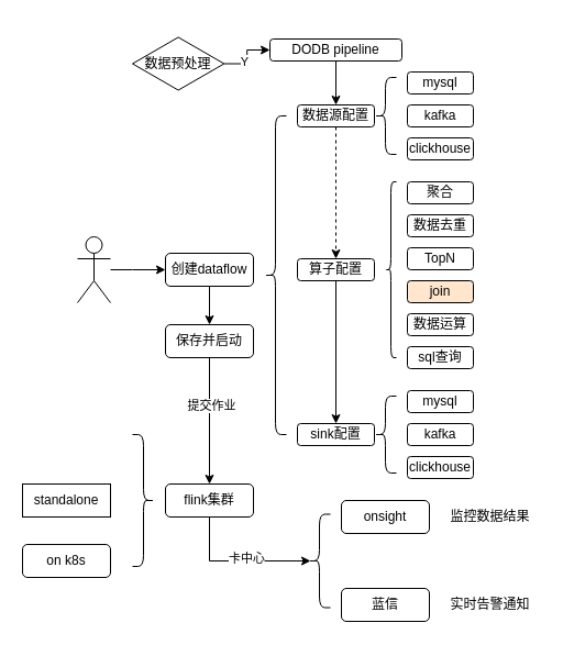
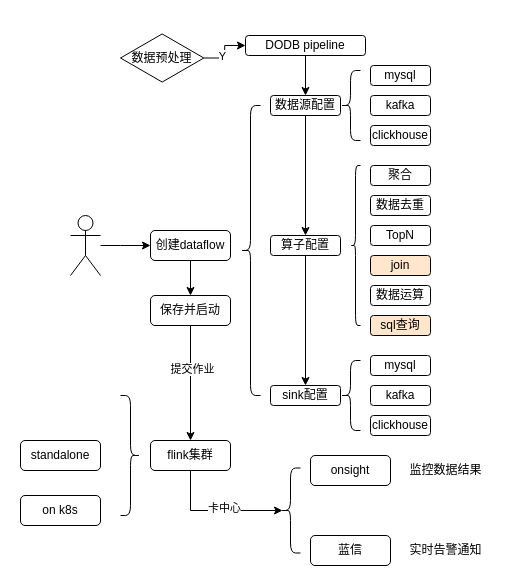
  <mxCell id="0" />
  <mxCell id="1" parent="0" />
  <mxCell id="2" value="" style="edgeStyle=orthogonalEdgeStyle;rounded=0;orthogonalLoop=1;jettySize=auto;html=1;" parent="1" source="3" target="5" edge="1"><mxGeometry relative="1" as="geometry"><Array as="points"><mxPoint x="120" y="245" /><mxPoint x="120" y="245" /></Array></mxGeometry></mxCell>
  <mxCell id="3" value="" style="shape=umlActor;verticalLabelPosition=bottom;verticalAlign=top;html=1;outlineConnect=0;" parent="1" vertex="1"><mxGeometry x="70" y="215" width="30" height="60" as="geometry" /></mxCell>
  <mxCell id="4" value="" style="edgeStyle=orthogonalEdgeStyle;rounded=0;orthogonalLoop=1;jettySize=auto;html=1;" parent="1" source="5" target="10" edge="1"><mxGeometry relative="1" as="geometry" /></mxCell>
  <mxCell id="5" value="创建dataflow" style="rounded=1;whiteSpace=wrap;html=1;" parent="1" vertex="1"><mxGeometry x="150" y="230" width="80" height="30" as="geometry" /></mxCell>
- <mxCell id="6" value="" style="edgeStyle=orthogonalEdgeStyle;rounded=0;orthogonalLoop=1;jettySize=auto;html=1;dashed=1;" parent="1" source="7" target="13" edge="1"><mxGeometry relative="1" as="geometry" /></mxCell>
+ <mxCell id="6" value="" style="edgeStyle=orthogonalEdgeStyle;rounded=0;orthogonalLoop=1;jettySize=auto;html=1;" parent="1" source="7" target="13" edge="1"><mxGeometry relative="1" as="geometry" /></mxCell>
  <mxCell id="7" value="数据源配置" style="rounded=1;whiteSpace=wrap;html=1;" parent="1" vertex="1"><mxGeometry x="270" y="95" width="70" height="20" as="geometry" /></mxCell>
  <mxCell id="8" value="" style="edgeStyle=orthogonalEdgeStyle;rounded=0;orthogonalLoop=1;jettySize=auto;html=1;" parent="1" source="10" target="37" edge="1"><mxGeometry relative="1" as="geometry" /></mxCell>
  <mxCell id="9" value="提交作业" style="edgeLabel;html=1;align=center;verticalAlign=middle;resizable=0;points=[];" parent="8" vertex="1" connectable="0"><mxGeometry x="-0.244" y="1" relative="1" as="geometry"><mxPoint as="offset" /></mxGeometry></mxCell>
  <mxCell id="10" value="保存并启动" style="rounded=1;whiteSpace=wrap;html=1;" parent="1" vertex="1"><mxGeometry x="150" y="295" width="80" height="30" as="geometry" /></mxCell>
  <mxCell id="11" value="" style="shape=curlyBracket;whiteSpace=wrap;html=1;rounded=1;size=0.5;" parent="1" vertex="1"><mxGeometry x="240" y="105" width="20" height="290" as="geometry" /></mxCell>
  <mxCell id="12" value="" style="edgeStyle=orthogonalEdgeStyle;rounded=0;orthogonalLoop=1;jettySize=auto;html=1;" parent="1" source="13" target="14" edge="1"><mxGeometry relative="1" as="geometry" /></mxCell>
  <mxCell id="13" value="算子配置" style="rounded=1;whiteSpace=wrap;html=1;" parent="1" vertex="1"><mxGeometry x="270" y="235" width="70" height="20" as="geometry" /></mxCell>
  <mxCell id="14" value="sink配置" style="rounded=1;whiteSpace=wrap;html=1;" parent="1" vertex="1"><mxGeometry x="270" y="385" width="70" height="20" as="geometry" /></mxCell>
  <mxCell id="15" value="" style="shape=curlyBracket;whiteSpace=wrap;html=1;rounded=1;" parent="1" vertex="1"><mxGeometry x="340" y="70" width="20" height="70" as="geometry" /></mxCell>
  <mxCell id="16" value="mysql" style="rounded=1;whiteSpace=wrap;html=1;" parent="1" vertex="1"><mxGeometry x="370" y="65" width="60" height="20" as="geometry" /></mxCell>
  <mxCell id="17" value="" style="shape=curlyBracket;whiteSpace=wrap;html=1;rounded=1;size=0.5;" parent="1" vertex="1"><mxGeometry x="350" y="165" width="10" height="160" as="geometry" /></mxCell>
  <mxCell id="18" value="kafka" style="rounded=1;whiteSpace=wrap;html=1;" parent="1" vertex="1"><mxGeometry x="370" y="95" width="60" height="20" as="geometry" /></mxCell>
  <mxCell id="19" value="clickhouse" style="rounded=1;whiteSpace=wrap;html=1;" parent="1" vertex="1"><mxGeometry x="370" y="125" width="60" height="20" as="geometry" /></mxCell>
  <mxCell id="20" value="聚合" style="rounded=1;whiteSpace=wrap;html=1;" parent="1" vertex="1"><mxGeometry x="370" y="165" width="60" height="20" as="geometry" /></mxCell>
  <mxCell id="21" value="数据去重" style="rounded=1;whiteSpace=wrap;html=1;" parent="1" vertex="1"><mxGeometry x="370" y="195" width="60" height="20" as="geometry" /></mxCell>
  <mxCell id="22" value="TopN" style="rounded=1;whiteSpace=wrap;html=1;" parent="1" vertex="1"><mxGeometry x="370" y="225" width="60" height="20" as="geometry" /></mxCell>
  <mxCell id="23" value="join" style="rounded=1;whiteSpace=wrap;html=1;fillColor=#ffe6cc;" parent="1" vertex="1"><mxGeometry x="370" y="255" width="60" height="20" as="geometry" /></mxCell>
  <mxCell id="24" value="数据运算" style="rounded=1;whiteSpace=wrap;html=1;" parent="1" vertex="1"><mxGeometry x="370" y="285" width="60" height="20" as="geometry" /></mxCell>
- <mxCell id="25" value="sql查询" style="rounded=1;whiteSpace=wrap;html=1;" parent="1" vertex="1"><mxGeometry x="370" y="315" width="60" height="20" as="geometry" /></mxCell>
+ <mxCell id="25" value="sql查询" style="rounded=1;whiteSpace=wrap;html=1;fillColor=#ffe6cc;" parent="1" vertex="1"><mxGeometry x="370" y="315" width="60" height="20" as="geometry" /></mxCell>
  <mxCell id="26" value="" style="shape=curlyBracket;whiteSpace=wrap;html=1;rounded=1;" parent="1" vertex="1"><mxGeometry x="340" y="360" width="20" height="70" as="geometry" /></mxCell>
  <mxCell id="27" value="mysql" style="rounded=1;whiteSpace=wrap;html=1;" parent="1" vertex="1"><mxGeometry x="370" y="355" width="60" height="20" as="geometry" /></mxCell>
  <mxCell id="28" value="kafka" style="rounded=1;whiteSpace=wrap;html=1;" parent="1" vertex="1"><mxGeometry x="370" y="385" width="60" height="20" as="geometry" /></mxCell>
  <mxCell id="29" value="clickhouse" style="rounded=1;whiteSpace=wrap;html=1;" parent="1" vertex="1"><mxGeometry x="370" y="415" width="60" height="20" as="geometry" /></mxCell>
  <mxCell id="30" value="" style="edgeStyle=orthogonalEdgeStyle;rounded=0;orthogonalLoop=1;jettySize=auto;html=1;" parent="1" source="31" target="7" edge="1"><mxGeometry relative="1" as="geometry" /></mxCell>
  <mxCell id="31" value="DODB pipeline" style="rounded=1;whiteSpace=wrap;html=1;" parent="1" vertex="1"><mxGeometry x="245" y="35" width="120" height="20" as="geometry" /></mxCell>
  <mxCell id="32" value="" style="edgeStyle=orthogonalEdgeStyle;rounded=0;orthogonalLoop=1;jettySize=auto;html=1;" parent="1" source="34" target="31" edge="1"><mxGeometry relative="1" as="geometry" /></mxCell>
  <mxCell id="33" value="Y" style="edgeLabel;html=1;align=center;verticalAlign=middle;resizable=0;points=[];" parent="32" vertex="1" connectable="0"><mxGeometry x="-0.16" y="3" relative="1" as="geometry"><mxPoint as="offset" /></mxGeometry></mxCell>
  <mxCell id="34" value="数据预处理" style="html=1;whiteSpace=wrap;aspect=fixed;shape=isoRectangle;" parent="1" vertex="1"><mxGeometry x="120" y="20" width="83.33" height="75" as="geometry" /></mxCell>
  <mxCell id="35" style="edgeStyle=orthogonalEdgeStyle;rounded=0;orthogonalLoop=1;jettySize=auto;html=1;entryX=0.1;entryY=0.5;entryDx=0;entryDy=0;entryPerimeter=0;" parent="1" source="37" target="41" edge="1"><mxGeometry relative="1" as="geometry"><Array as="points"><mxPoint x="190" y="510" /></Array></mxGeometry></mxCell>
  <mxCell id="36" value="卡中心" style="edgeLabel;html=1;align=center;verticalAlign=middle;resizable=0;points=[];" parent="35" vertex="1" connectable="0"><mxGeometry x="0.103" y="3" relative="1" as="geometry"><mxPoint as="offset" /></mxGeometry></mxCell>
  <mxCell id="37" value="flink集群" style="rounded=1;whiteSpace=wrap;html=1;" parent="1" vertex="1"><mxGeometry x="150" y="440" width="80" height="30" as="geometry" /></mxCell>
  <mxCell id="38" value="" style="shape=curlyBracket;whiteSpace=wrap;html=1;rounded=1;flipH=1;" parent="1" vertex="1"><mxGeometry x="120" y="395" width="20" height="120" as="geometry" /></mxCell>
- <mxCell id="39" value="standalone" style="whiteSpace=wrap;html=1;rounded=0;" parent="1" vertex="1"><mxGeometry x="20" y="440" width="80" height="30" as="geometry" /></mxCell>
+ <mxCell id="39" value="standalone" style="rounded=1;whiteSpace=wrap;html=1;" parent="1" vertex="1"><mxGeometry x="20" y="440" width="80" height="30" as="geometry" /></mxCell>
  <mxCell id="40" value="on k8s" style="rounded=1;whiteSpace=wrap;html=1;" parent="1" vertex="1"><mxGeometry x="20" y="495" width="80" height="30" as="geometry" /></mxCell>
  <mxCell id="41" value="" style="shape=curlyBracket;whiteSpace=wrap;html=1;rounded=1;" parent="1" vertex="1"><mxGeometry x="280" y="467.5" width="20" height="85" as="geometry" /></mxCell>
  <mxCell id="42" value="onsight" style="rounded=1;whiteSpace=wrap;html=1;" parent="1" vertex="1"><mxGeometry x="310" y="455" width="80" height="30" as="geometry" /></mxCell>
  <mxCell id="43" value="蓝信" style="rounded=1;whiteSpace=wrap;html=1;" parent="1" vertex="1"><mxGeometry x="310" y="535" width="80" height="30" as="geometry" /></mxCell>
  <mxCell id="44" value="监控数据结果" style="text;html=1;align=center;verticalAlign=middle;resizable=0;points=[];autosize=1;strokeColor=none;" parent="1" vertex="1"><mxGeometry x="400" y="460" width="90" height="20" as="geometry" /></mxCell>
  <mxCell id="45" value="实时告警通知" style="text;html=1;align=center;verticalAlign=middle;resizable=0;points=[];autosize=1;strokeColor=none;" parent="1" vertex="1"><mxGeometry x="400" y="540" width="90" height="20" as="geometry" /></mxCell>
